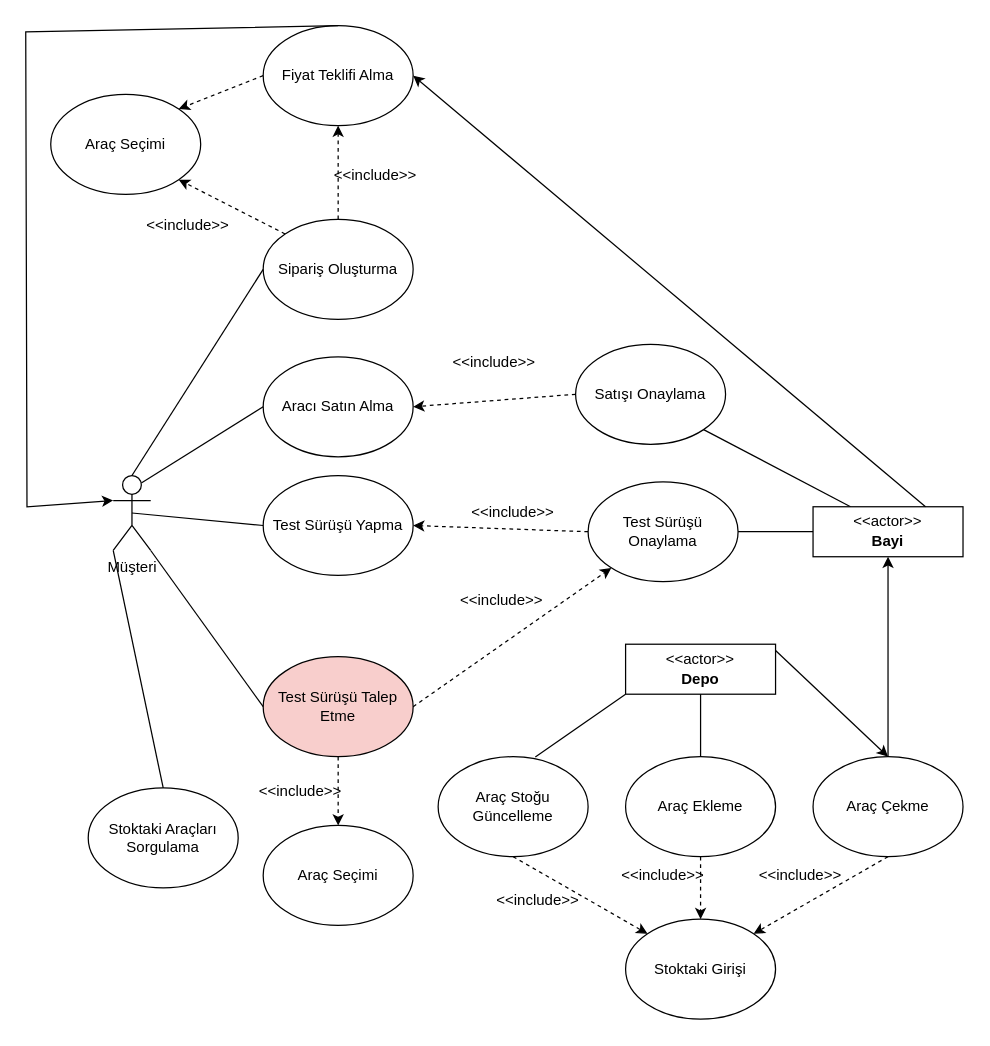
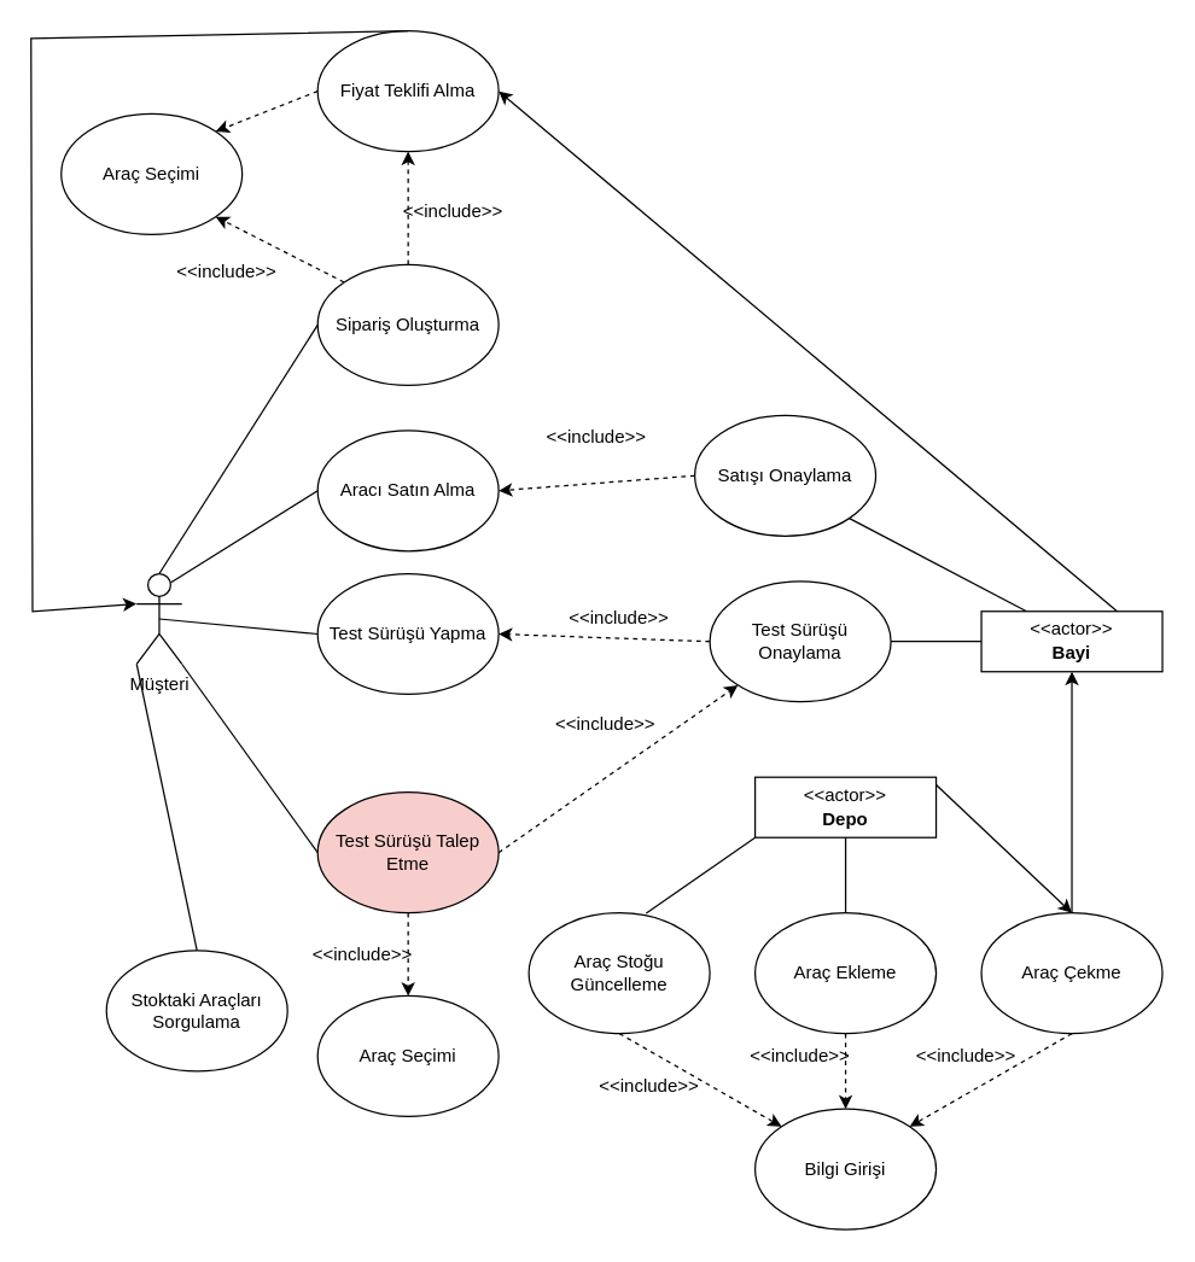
  <mxCell id="0" />
  <mxCell id="1" parent="0" />
  <mxCell id="2" value="Müşteri" style="shape=umlActor;verticalLabelPosition=bottom;verticalAlign=top;html=1;outlineConnect=0;textShadow=0;" parent="1" vertex="1"><mxGeometry x="90" y="380" width="30" height="60" as="geometry" /></mxCell>
  <mxCell id="3" value="Stoktaki Araçları Sorgulama" style="ellipse;whiteSpace=wrap;html=1;" parent="1" vertex="1"><mxGeometry x="70" y="630" width="120" height="80" as="geometry" /></mxCell>
  <mxCell id="4" value="Sipariş Oluşturma" style="ellipse;whiteSpace=wrap;html=1;" parent="1" vertex="1"><mxGeometry x="210" y="175" width="120" height="80" as="geometry" /></mxCell>
  <mxCell id="5" value="Araç Çekme" style="ellipse;whiteSpace=wrap;html=1;" parent="1" vertex="1"><mxGeometry x="650" y="605" width="120" height="80" as="geometry" /></mxCell>
  <mxCell id="6" value="" style="endArrow=classic;html=1;rounded=0;exitX=1;exitY=0.25;exitDx=0;exitDy=0;entryX=0.5;entryY=0;entryDx=0;entryDy=0;" parent="1" source="18" target="5" edge="1"><mxGeometry width="50" height="50" relative="1" as="geometry"><mxPoint x="445" y="540" as="sourcePoint" /><mxPoint x="540" y="590" as="targetPoint" /></mxGeometry></mxCell>
  <mxCell id="7" value="" style="endArrow=classic;html=1;rounded=0;exitX=0.5;exitY=0;exitDx=0;exitDy=0;entryX=0.5;entryY=1;entryDx=0;entryDy=0;" parent="1" source="5" target="16" edge="1"><mxGeometry width="50" height="50" relative="1" as="geometry"><mxPoint x="500" y="600" as="sourcePoint" /><mxPoint x="670" y="450" as="targetPoint" /></mxGeometry></mxCell>
  <mxCell id="8" value="" style="endArrow=none;html=1;rounded=0;exitX=0;exitY=1;exitDx=0;exitDy=0;exitPerimeter=0;entryX=0.5;entryY=0;entryDx=0;entryDy=0;" parent="1" source="2" target="3" edge="1"><mxGeometry width="50" height="50" relative="1" as="geometry"><mxPoint x="160" y="610" as="sourcePoint" /><mxPoint x="210" y="560" as="targetPoint" /></mxGeometry></mxCell>
  <mxCell id="9" value="" style="endArrow=none;html=1;rounded=0;exitX=0.5;exitY=0;exitDx=0;exitDy=0;exitPerimeter=0;entryX=0;entryY=0.5;entryDx=0;entryDy=0;" parent="1" source="2" target="4" edge="1"><mxGeometry width="50" height="50" relative="1" as="geometry"><mxPoint x="170" y="286" as="sourcePoint" /><mxPoint x="227.5" y="440" as="targetPoint" /></mxGeometry></mxCell>
  <mxCell id="10" value="Test Sürüşü Yapma" style="ellipse;whiteSpace=wrap;html=1;" parent="1" vertex="1"><mxGeometry x="210" y="380" width="120" height="80" as="geometry" /></mxCell>
  <mxCell id="11" value="" style="endArrow=none;html=1;rounded=0;exitX=0.5;exitY=0.5;exitDx=0;exitDy=0;exitPerimeter=0;entryX=0;entryY=0.5;entryDx=0;entryDy=0;" parent="1" source="2" target="10" edge="1"><mxGeometry width="50" height="50" relative="1" as="geometry"><mxPoint x="320" y="510" as="sourcePoint" /><mxPoint x="370" y="460" as="targetPoint" /></mxGeometry></mxCell>
  <mxCell id="12" value="Satışı Onaylama" style="ellipse;whiteSpace=wrap;html=1;" parent="1" vertex="1"><mxGeometry x="460" y="275" width="120" height="80" as="geometry" /></mxCell>
  <mxCell id="13" value="" style="endArrow=none;html=1;rounded=0;exitX=0.25;exitY=0;exitDx=0;exitDy=0;entryX=1;entryY=1;entryDx=0;entryDy=0;" parent="1" source="15" target="12" edge="1"><mxGeometry width="50" height="50" relative="1" as="geometry"><mxPoint x="677.5" y="396" as="sourcePoint" /><mxPoint x="580" y="260" as="targetPoint" /></mxGeometry></mxCell>
  <mxCell id="14" value="" style="fontStyle=1;align=center;verticalAlign=middle;childLayout=stackLayout;horizontal=1;horizontalStack=0;resizeParent=1;resizeParentMax=0;resizeLast=0;marginBottom=0;" parent="1" vertex="1"><mxGeometry x="650" y="405" width="120" height="40" as="geometry" /></mxCell>
  <mxCell id="15" value="&amp;lt;&amp;lt;actor&amp;gt;&amp;gt;" style="html=1;align=center;spacing=0;verticalAlign=middle;strokeColor=none;fillColor=none;whiteSpace=wrap;spacingTop=3;" parent="14" vertex="1"><mxGeometry width="120" height="20" as="geometry" /></mxCell>
  <mxCell id="16" value="Bayi" style="html=1;align=center;spacing=0;verticalAlign=middle;strokeColor=none;fillColor=none;whiteSpace=wrap;spacingBottom=4;fontStyle=1" parent="14" vertex="1"><mxGeometry y="20" width="120" height="20" as="geometry" /></mxCell>
  <mxCell id="17" value="" style="fontStyle=1;align=center;verticalAlign=middle;childLayout=stackLayout;horizontal=1;horizontalStack=0;resizeParent=1;resizeParentMax=0;resizeLast=0;marginBottom=0;" parent="1" vertex="1"><mxGeometry x="500" y="515" width="120" height="40" as="geometry" /></mxCell>
  <mxCell id="18" value="&amp;lt;&amp;lt;actor&amp;gt;&amp;gt;" style="html=1;align=center;spacing=0;verticalAlign=middle;strokeColor=none;fillColor=none;whiteSpace=wrap;spacingTop=3;" parent="17" vertex="1"><mxGeometry width="120" height="20" as="geometry" /></mxCell>
  <mxCell id="19" value="Depo" style="html=1;align=center;spacing=0;verticalAlign=middle;strokeColor=none;fillColor=none;whiteSpace=wrap;spacingBottom=4;fontStyle=1" parent="17" vertex="1"><mxGeometry y="20" width="120" height="20" as="geometry" /></mxCell>
  <mxCell id="20" value="Araç Ekleme" style="ellipse;whiteSpace=wrap;html=1;" parent="1" vertex="1"><mxGeometry x="500" y="605" width="120" height="80" as="geometry" /></mxCell>
  <mxCell id="21" value="Araç Stoğu Güncelleme" style="ellipse;whiteSpace=wrap;html=1;" parent="1" vertex="1"><mxGeometry x="350" y="605" width="120" height="80" as="geometry" /></mxCell>
  <mxCell id="22" value="Test Sürüşü Talep Etme" style="ellipse;whiteSpace=wrap;html=1;fillColor=#f8cecc;" parent="1" vertex="1"><mxGeometry x="210" y="525" width="120" height="80" as="geometry" /></mxCell>
  <mxCell id="23" value="Test Sürüşü Onaylama" style="ellipse;whiteSpace=wrap;html=1;" parent="1" vertex="1"><mxGeometry x="470" y="385" width="120" height="80" as="geometry" /></mxCell>
  <mxCell id="24" value="" style="endArrow=none;html=1;rounded=0;exitX=1;exitY=1;exitDx=0;exitDy=0;exitPerimeter=0;entryX=0;entryY=0.5;entryDx=0;entryDy=0;" parent="1" source="2" target="22" edge="1"><mxGeometry width="50" height="50" relative="1" as="geometry"><mxPoint x="190" y="475" as="sourcePoint" /><mxPoint x="240" y="425" as="targetPoint" /></mxGeometry></mxCell>
  <mxCell id="25" value="" style="html=1;labelBackgroundColor=#ffffff;startArrow=none;startFill=0;startSize=6;endArrow=classic;endFill=1;endSize=6;jettySize=auto;orthogonalLoop=1;strokeWidth=1;dashed=1;fontSize=14;rounded=0;exitX=1;exitY=0.5;exitDx=0;exitDy=0;" parent="1" source="22" target="23" edge="1"><mxGeometry width="60" height="60" relative="1" as="geometry"><mxPoint x="390" y="435" as="sourcePoint" /><mxPoint x="380" y="390" as="targetPoint" /></mxGeometry></mxCell>
  <mxCell id="26" value="&amp;lt;&amp;lt;include&amp;gt;&amp;gt;" style="text;html=1;align=center;verticalAlign=middle;whiteSpace=wrap;rounded=0;" parent="1" vertex="1"><mxGeometry x="371" y="465" width="60" height="30" as="geometry" /></mxCell>
  <mxCell id="27" value="" style="endArrow=none;html=1;rounded=0;exitX=0;exitY=0;exitDx=0;exitDy=0;entryX=1;entryY=0.5;entryDx=0;entryDy=0;" parent="1" source="16" target="23" edge="1"><mxGeometry width="50" height="50" relative="1" as="geometry"><mxPoint x="430" y="365" as="sourcePoint" /><mxPoint x="480" y="315" as="targetPoint" /></mxGeometry></mxCell>
  <mxCell id="28" value="Aracı Satın Alma" style="ellipse;whiteSpace=wrap;html=1;" parent="1" vertex="1"><mxGeometry x="210" y="285" width="120" height="80" as="geometry" /></mxCell>
  <mxCell id="29" value="" style="endArrow=none;html=1;rounded=0;exitX=0.75;exitY=0.1;exitDx=0;exitDy=0;exitPerimeter=0;entryX=0;entryY=0.5;entryDx=0;entryDy=0;" parent="1" source="2" target="28" edge="1"><mxGeometry width="50" height="50" relative="1" as="geometry"><mxPoint x="200" y="290" as="sourcePoint" /><mxPoint x="225" y="175" as="targetPoint" /></mxGeometry></mxCell>
  <mxCell id="30" value="" style="html=1;labelBackgroundColor=#ffffff;startArrow=none;startFill=0;startSize=6;endArrow=classic;endFill=1;endSize=6;jettySize=auto;orthogonalLoop=1;strokeWidth=1;dashed=1;fontSize=14;rounded=0;exitX=0.5;exitY=0;exitDx=0;exitDy=0;entryX=0.5;entryY=1;entryDx=0;entryDy=0;" parent="1" source="4" target="45" edge="1"><mxGeometry width="60" height="60" relative="1" as="geometry"><mxPoint x="488" y="517" as="sourcePoint" /><mxPoint x="421" y="145" as="targetPoint" /></mxGeometry></mxCell>
  <mxCell id="31" value="" style="html=1;labelBackgroundColor=#ffffff;startArrow=none;startFill=0;startSize=6;endArrow=classic;endFill=1;endSize=6;jettySize=auto;orthogonalLoop=1;strokeWidth=1;dashed=1;fontSize=14;rounded=0;exitX=0;exitY=0.5;exitDx=0;exitDy=0;" parent="1" source="12" edge="1"><mxGeometry width="60" height="60" relative="1" as="geometry"><mxPoint x="498" y="527" as="sourcePoint" /><mxPoint x="330" y="325" as="targetPoint" /></mxGeometry></mxCell>
  <mxCell id="32" value="&amp;lt;&amp;lt;include&amp;gt;&amp;gt;" style="text;html=1;align=center;verticalAlign=middle;whiteSpace=wrap;rounded=0;" parent="1" vertex="1"><mxGeometry x="270" y="125" width="60" height="30" as="geometry" /></mxCell>
  <mxCell id="33" value="&amp;lt;&amp;lt;include&amp;gt;&amp;gt;" style="text;html=1;align=center;verticalAlign=middle;whiteSpace=wrap;rounded=0;" parent="1" vertex="1"><mxGeometry x="364.5" y="275" width="60" height="30" as="geometry" /></mxCell>
  <mxCell id="34" value="Araç Seçimi" style="ellipse;whiteSpace=wrap;html=1;" parent="1" vertex="1"><mxGeometry x="210" y="660" width="120" height="80" as="geometry" /></mxCell>
  <mxCell id="35" value="" style="html=1;labelBackgroundColor=#ffffff;startArrow=none;startFill=0;startSize=6;endArrow=classic;endFill=1;endSize=6;jettySize=auto;orthogonalLoop=1;strokeWidth=1;dashed=1;fontSize=14;rounded=0;exitX=0.5;exitY=1;exitDx=0;exitDy=0;entryX=0.5;entryY=0;entryDx=0;entryDy=0;" parent="1" source="22" target="34" edge="1"><mxGeometry width="60" height="60" relative="1" as="geometry"><mxPoint x="280" y="515" as="sourcePoint" /><mxPoint x="338" y="443" as="targetPoint" /></mxGeometry></mxCell>
  <mxCell id="36" value="Araç Seçimi" style="ellipse;whiteSpace=wrap;html=1;" parent="1" vertex="1"><mxGeometry x="40" y="75" width="120" height="80" as="geometry" /></mxCell>
  <mxCell id="37" value="" style="html=1;labelBackgroundColor=#ffffff;startArrow=none;startFill=0;startSize=6;endArrow=classic;endFill=1;endSize=6;jettySize=auto;orthogonalLoop=1;strokeWidth=1;dashed=1;fontSize=14;rounded=0;exitX=0;exitY=0;exitDx=0;exitDy=0;entryX=1;entryY=1;entryDx=0;entryDy=0;" parent="1" source="4" target="36" edge="1"><mxGeometry width="60" height="60" relative="1" as="geometry"><mxPoint x="280" y="595" as="sourcePoint" /><mxPoint x="170" y="215" as="targetPoint" /></mxGeometry></mxCell>
- <mxCell id="38" value="Stoktaki Girişi" style="ellipse;whiteSpace=wrap;html=1;" parent="1" vertex="1"><mxGeometry x="500" y="735" width="120" height="80" as="geometry" /></mxCell>
+ <mxCell id="38" value="Bilgi Girişi" style="ellipse;whiteSpace=wrap;html=1;" parent="1" vertex="1"><mxGeometry x="500" y="735" width="120" height="80" as="geometry" /></mxCell>
  <mxCell id="39" value="" style="html=1;labelBackgroundColor=#ffffff;startArrow=none;startFill=0;startSize=6;endArrow=classic;endFill=1;endSize=6;jettySize=auto;orthogonalLoop=1;strokeWidth=1;dashed=1;fontSize=14;rounded=0;exitX=0.5;exitY=1;exitDx=0;exitDy=0;entryX=0;entryY=0;entryDx=0;entryDy=0;" parent="1" target="38" edge="1"><mxGeometry width="60" height="60" relative="1" as="geometry"><mxPoint x="410" y="685" as="sourcePoint" /><mxPoint x="310" y="550" as="targetPoint" /></mxGeometry></mxCell>
  <mxCell id="40" value="" style="html=1;labelBackgroundColor=#ffffff;startArrow=none;startFill=0;startSize=6;endArrow=classic;endFill=1;endSize=6;jettySize=auto;orthogonalLoop=1;strokeWidth=1;dashed=1;fontSize=14;rounded=0;exitX=0.5;exitY=1;exitDx=0;exitDy=0;entryX=0.5;entryY=0;entryDx=0;entryDy=0;" parent="1" source="20" target="38" edge="1"><mxGeometry width="60" height="60" relative="1" as="geometry"><mxPoint x="320" y="485" as="sourcePoint" /><mxPoint x="320" y="560" as="targetPoint" /></mxGeometry></mxCell>
  <mxCell id="41" value="" style="html=1;labelBackgroundColor=#ffffff;startArrow=none;startFill=0;startSize=6;endArrow=classic;endFill=1;endSize=6;jettySize=auto;orthogonalLoop=1;strokeWidth=1;dashed=1;fontSize=14;rounded=0;exitX=0.5;exitY=1;exitDx=0;exitDy=0;entryX=1;entryY=0;entryDx=0;entryDy=0;" parent="1" source="5" target="38" edge="1"><mxGeometry width="60" height="60" relative="1" as="geometry"><mxPoint x="330" y="495" as="sourcePoint" /><mxPoint x="330" y="570" as="targetPoint" /></mxGeometry></mxCell>
  <mxCell id="42" value="&amp;lt;&amp;lt;include&amp;gt;&amp;gt;" style="text;html=1;align=center;verticalAlign=middle;whiteSpace=wrap;rounded=0;" parent="1" vertex="1"><mxGeometry x="400" y="705" width="60" height="30" as="geometry" /></mxCell>
  <mxCell id="43" value="&amp;lt;&amp;lt;include&amp;gt;&amp;gt;" style="text;html=1;align=center;verticalAlign=middle;whiteSpace=wrap;rounded=0;" parent="1" vertex="1"><mxGeometry x="500" y="685" width="60" height="30" as="geometry" /></mxCell>
  <mxCell id="44" value="&amp;lt;&amp;lt;include&amp;gt;&amp;gt;" style="text;html=1;align=center;verticalAlign=middle;whiteSpace=wrap;rounded=0;" parent="1" vertex="1"><mxGeometry x="610" y="685" width="60" height="30" as="geometry" /></mxCell>
  <mxCell id="45" value="Fiyat Teklifi Alma" style="ellipse;whiteSpace=wrap;html=1;" parent="1" vertex="1"><mxGeometry x="210" y="20" width="120" height="80" as="geometry" /></mxCell>
  <mxCell id="46" value="" style="html=1;labelBackgroundColor=#ffffff;startArrow=none;startFill=0;startSize=6;endArrow=classic;endFill=1;endSize=6;jettySize=auto;orthogonalLoop=1;strokeWidth=1;dashed=1;fontSize=14;rounded=0;exitX=0;exitY=0.5;exitDx=0;exitDy=0;entryX=1;entryY=0;entryDx=0;entryDy=0;" parent="1" source="45" target="36" edge="1"><mxGeometry width="60" height="60" relative="1" as="geometry"><mxPoint x="238" y="307" as="sourcePoint" /><mxPoint x="132" y="153" as="targetPoint" /></mxGeometry></mxCell>
  <mxCell id="47" value="" style="endArrow=classic;html=1;rounded=0;exitX=0.75;exitY=0;exitDx=0;exitDy=0;entryX=1;entryY=0.5;entryDx=0;entryDy=0;" parent="1" source="15" target="45" edge="1"><mxGeometry width="50" height="50" relative="1" as="geometry"><mxPoint x="610" y="225" as="sourcePoint" /><mxPoint x="660" y="175" as="targetPoint" /></mxGeometry></mxCell>
  <mxCell id="48" value="" style="endArrow=classic;html=1;rounded=0;exitX=0.5;exitY=0;exitDx=0;exitDy=0;entryX=0;entryY=0.333;entryDx=0;entryDy=0;entryPerimeter=0;" parent="1" source="45" target="2" edge="1"><mxGeometry width="50" height="50" relative="1" as="geometry"><mxPoint x="10" y="295" as="sourcePoint" /><mxPoint x="60" y="245" as="targetPoint" /><Array as="points"><mxPoint x="20" y="25" /><mxPoint x="21" y="405" /></Array></mxGeometry></mxCell>
  <mxCell id="49" value="&amp;lt;&amp;lt;include&amp;gt;&amp;gt;" style="text;html=1;align=center;verticalAlign=middle;whiteSpace=wrap;rounded=0;" vertex="1" parent="1"><mxGeometry x="120" y="165" width="60" height="30" as="geometry" /></mxCell>
  <mxCell id="50" value="" style="endArrow=none;html=1;rounded=0;entryX=0;entryY=1;entryDx=0;entryDy=0;exitX=0.648;exitY=0.003;exitDx=0;exitDy=0;exitPerimeter=0;" edge="1" parent="1" source="21" target="19"><mxGeometry width="50" height="50" relative="1" as="geometry"><mxPoint x="321" y="555" as="sourcePoint" /><mxPoint x="371" y="505" as="targetPoint" /></mxGeometry></mxCell>
  <mxCell id="51" value="" style="endArrow=none;html=1;rounded=0;exitX=0.5;exitY=1;exitDx=0;exitDy=0;entryX=0.5;entryY=0;entryDx=0;entryDy=0;" edge="1" parent="1" source="19" target="20"><mxGeometry width="50" height="50" relative="1" as="geometry"><mxPoint x="451" y="545" as="sourcePoint" /><mxPoint x="501" y="495" as="targetPoint" /></mxGeometry></mxCell>
  <mxCell id="52" value="&amp;lt;&amp;lt;include&amp;gt;&amp;gt;" style="text;html=1;align=center;verticalAlign=middle;whiteSpace=wrap;rounded=0;" vertex="1" parent="1"><mxGeometry x="210" y="615" width="60" height="35" as="geometry" /></mxCell>
  <mxCell id="53" value="&amp;lt;&amp;lt;include&amp;gt;&amp;gt;" style="text;html=1;align=center;verticalAlign=middle;whiteSpace=wrap;rounded=0;" vertex="1" parent="1"><mxGeometry x="380" y="395" width="60" height="30" as="geometry" /></mxCell>
  <mxCell id="54" value="" style="html=1;labelBackgroundColor=#ffffff;startArrow=none;startFill=0;startSize=6;endArrow=classic;endFill=1;endSize=6;jettySize=auto;orthogonalLoop=1;strokeWidth=1;dashed=1;fontSize=14;rounded=0;exitX=0;exitY=0.5;exitDx=0;exitDy=0;entryX=1;entryY=0.5;entryDx=0;entryDy=0;" edge="1" parent="1" source="23" target="10"><mxGeometry width="60" height="60" relative="1" as="geometry"><mxPoint x="411" y="606" as="sourcePoint" /><mxPoint x="570" y="495" as="targetPoint" /></mxGeometry></mxCell>
